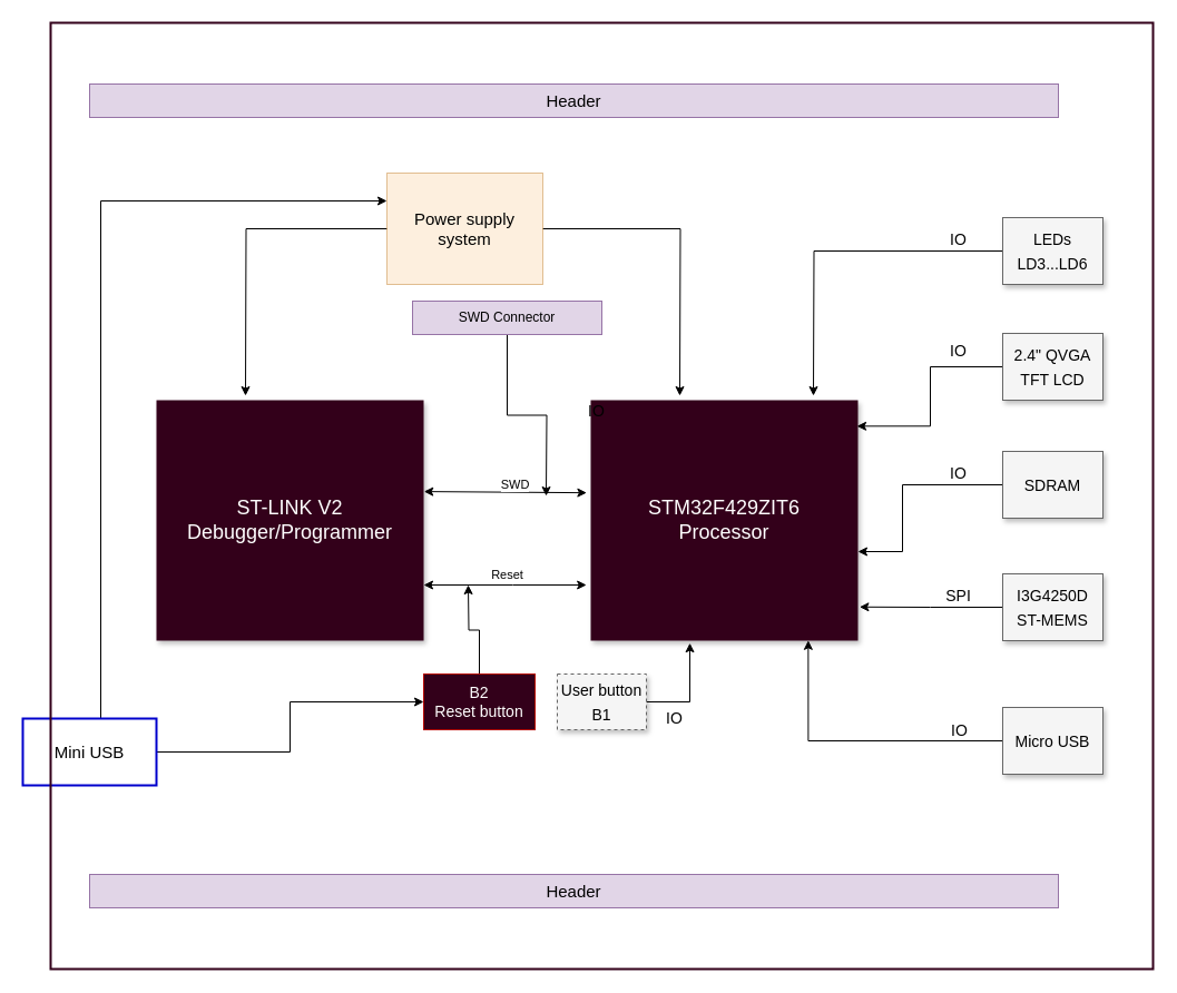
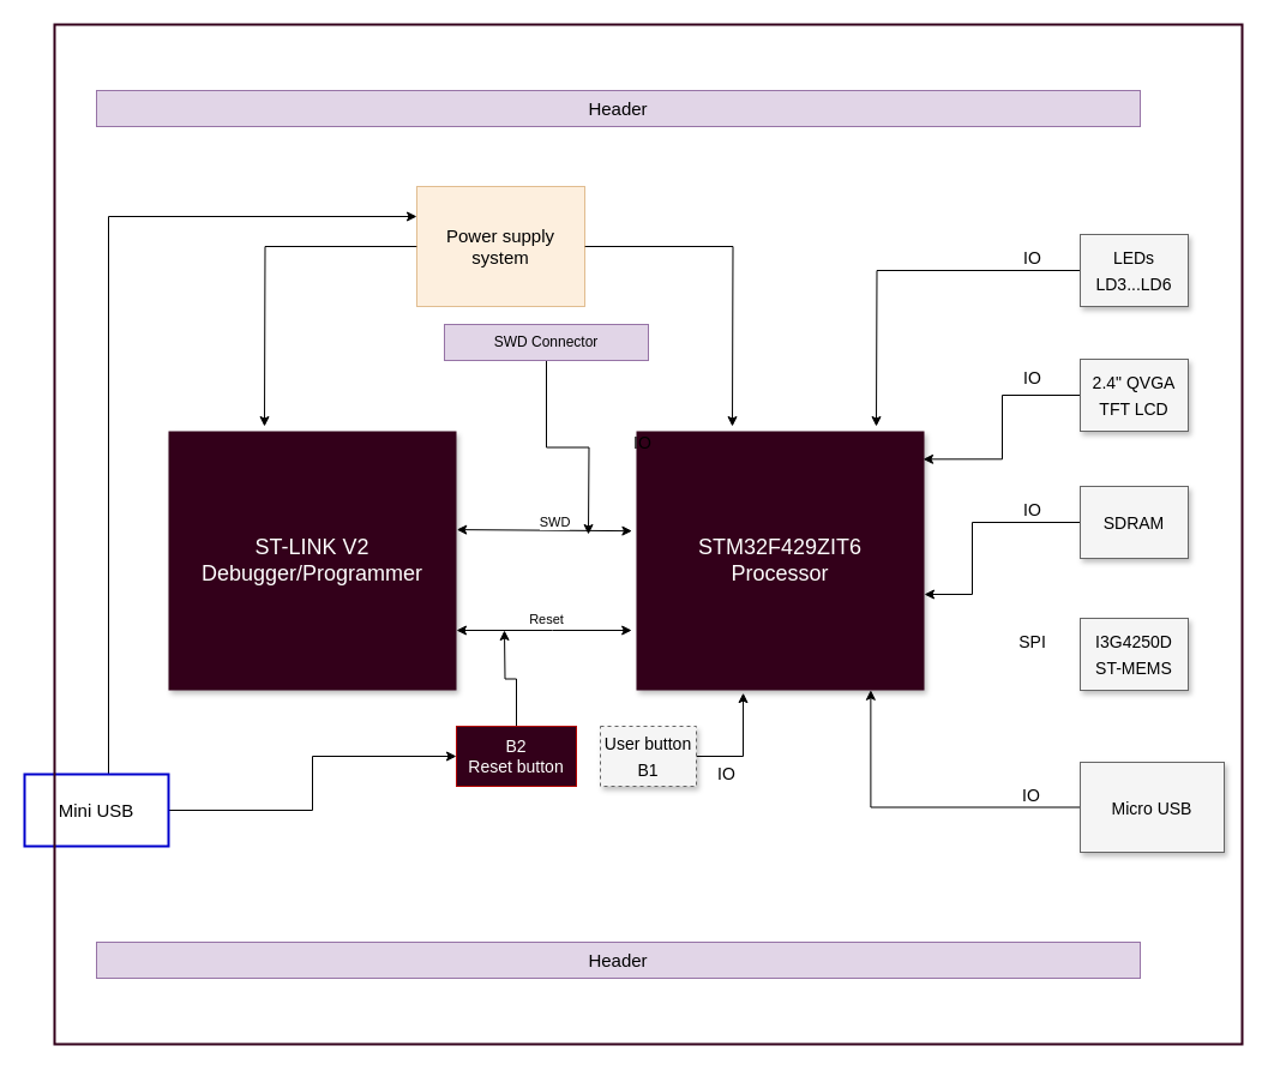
  <mxCell id="0" style=";html=1;" />
  <mxCell id="1" style=";html=1;" parent="0" />
  <mxCell id="2" value="&lt;font color=&quot;#ffffff&quot;&gt;STM32F429ZIT6 &lt;br&gt;Processor&lt;/font&gt;" style="whiteSpace=wrap;html=1;shadow=1;fontSize=18;fillColor=#33001A;strokeColor=none;" parent="1" vertex="1"><mxGeometry x="530" y="359" width="240" height="216" as="geometry" /></mxCell>
  <mxCell id="3" style="edgeStyle=orthogonalEdgeStyle;rounded=0;orthogonalLoop=1;jettySize=auto;html=1;fontSize=15;entryX=0.371;entryY=1.01;entryDx=0;entryDy=0;entryPerimeter=0;exitX=1;exitY=0.5;exitDx=0;exitDy=0;" edge="1" parent="1" source="4" target="2"><mxGeometry relative="1" as="geometry"><mxPoint x="620" y="585" as="targetPoint" /></mxGeometry></mxCell>
  <mxCell id="4" value="&lt;span style=&quot;font-size: 14px&quot;&gt;User button B1&lt;/span&gt;" style="whiteSpace=wrap;html=1;shadow=1;fontSize=18;fillColor=#f5f5f5;strokeColor=#666666;dashed=1;" parent="1" vertex="1"><mxGeometry x="500" y="605" width="80" height="50" as="geometry" /></mxCell>
  <mxCell id="5" value="&lt;font style=&quot;font-size: 14px&quot;&gt;IO&lt;/font&gt;" style="text;html=1;align=center;verticalAlign=middle;resizable=0;points=[];autosize=1;strokeColor=none;fillColor=none;" parent="1" vertex="1"><mxGeometry x="520" y="359" width="30" height="20" as="geometry" /></mxCell>
  <mxCell id="6" value="&lt;font style=&quot;font-size: 14px&quot;&gt;IO&lt;/font&gt;" style="text;html=1;align=center;verticalAlign=middle;resizable=0;points=[];autosize=1;strokeColor=none;fillColor=none;" parent="1" vertex="1"><mxGeometry x="845" y="205" width="30" height="20" as="geometry" /></mxCell>
  <mxCell id="7" value="&lt;font style=&quot;font-size: 14px&quot;&gt;IO&lt;/font&gt;" style="text;html=1;align=center;verticalAlign=middle;resizable=0;points=[];autosize=1;strokeColor=none;fillColor=none;" parent="1" vertex="1"><mxGeometry x="590" y="635" width="30" height="20" as="geometry" /></mxCell>
  <mxCell id="8" value="&lt;font style=&quot;font-size: 14px&quot;&gt;SPI&lt;/font&gt;" style="text;html=1;align=center;verticalAlign=middle;resizable=0;points=[];autosize=1;strokeColor=none;fillColor=none;" parent="1" vertex="1"><mxGeometry x="840" y="525" width="40" height="20" as="geometry" /></mxCell>
  <mxCell id="9" value="&lt;font color=&quot;#ffffff&quot;&gt;ST-LINK V2&lt;br&gt;Debugger/Programmer&lt;br&gt;&lt;/font&gt;" style="whiteSpace=wrap;html=1;shadow=1;fontSize=18;fillColor=#33001A;strokeColor=none;" parent="1" vertex="1"><mxGeometry x="140" y="359" width="240" height="216" as="geometry" /></mxCell>
  <mxCell id="10" value="" style="endArrow=classic;startArrow=classic;html=1;rounded=0;entryX=-0.015;entryY=0.385;entryDx=0;entryDy=0;entryPerimeter=0;exitX=1.001;exitY=0.38;exitDx=0;exitDy=0;exitPerimeter=0;" parent="1" source="9" target="2" edge="1"><mxGeometry width="50" height="50" relative="1" as="geometry"><mxPoint x="400" y="475" as="sourcePoint" /><mxPoint x="490" y="475" as="targetPoint" /></mxGeometry></mxCell>
  <mxCell id="11" value="SWD" style="edgeLabel;html=1;align=center;verticalAlign=middle;resizable=0;points=[];" parent="10" vertex="1" connectable="0"><mxGeometry x="0.553" y="1" relative="1" as="geometry"><mxPoint x="-32" y="-6" as="offset" /></mxGeometry></mxCell>
  <mxCell id="12" value="" style="endArrow=classic;startArrow=classic;html=1;rounded=0;exitX=1.001;exitY=0.542;exitDx=0;exitDy=0;entryX=-0.015;entryY=0.542;entryDx=0;entryDy=0;exitPerimeter=0;entryPerimeter=0;" parent="1" edge="1"><mxGeometry width="50" height="50" relative="1" as="geometry"><mxPoint x="380" y="525.002" as="sourcePoint" /><mxPoint x="526.16" y="525.002" as="targetPoint" /><Array as="points"><mxPoint x="460" y="525" /></Array></mxGeometry></mxCell>
  <mxCell id="13" value="Reset" style="edgeLabel;html=1;align=center;verticalAlign=middle;resizable=0;points=[];" parent="12" vertex="1" connectable="0"><mxGeometry x="0.553" y="1" relative="1" as="geometry"><mxPoint x="-39" y="-9" as="offset" /></mxGeometry></mxCell>
  <mxCell id="14" style="edgeStyle=orthogonalEdgeStyle;rounded=0;orthogonalLoop=1;jettySize=auto;html=1;" parent="1" source="15" edge="1"><mxGeometry relative="1" as="geometry"><mxPoint x="420" y="525" as="targetPoint" /></mxGeometry></mxCell>
  <mxCell id="15" value="&lt;font style=&quot;font-size: 14px&quot;&gt;B2&lt;br&gt;Reset button&lt;/font&gt;" style="rounded=0;whiteSpace=wrap;html=1;fillColor=#33001a;fontColor=#ffffff;strokeColor=#B20000;" parent="1" vertex="1"><mxGeometry x="380" y="605" width="100" height="50" as="geometry" /></mxCell>
  <mxCell id="16" style="edgeStyle=orthogonalEdgeStyle;rounded=0;orthogonalLoop=1;jettySize=auto;html=1;fontSize=15;" edge="1" parent="1" source="17"><mxGeometry relative="1" as="geometry"><mxPoint x="730" y="355" as="targetPoint" /></mxGeometry></mxCell>
  <mxCell id="17" value="&lt;span style=&quot;font-size: 14px&quot;&gt;LEDs&lt;br&gt;LD3...LD6&lt;br&gt;&lt;/span&gt;" style="whiteSpace=wrap;html=1;shadow=1;fontSize=18;fillColor=#f5f5f5;strokeColor=#666666;" parent="1" vertex="1"><mxGeometry x="900" y="195" width="90" height="60" as="geometry" /></mxCell>
  <mxCell id="18" style="edgeStyle=orthogonalEdgeStyle;rounded=0;orthogonalLoop=1;jettySize=auto;html=1;exitX=0;exitY=0.5;exitDx=0;exitDy=0;entryX=0.996;entryY=0.108;entryDx=0;entryDy=0;entryPerimeter=0;fontSize=15;" edge="1" parent="1" source="19" target="2"><mxGeometry relative="1" as="geometry" /></mxCell>
  <mxCell id="19" value="&lt;div&gt;&lt;span style=&quot;font-size: 14px&quot;&gt;2.4&quot; QVGA&lt;/span&gt;&lt;/div&gt;&lt;div&gt;&lt;span style=&quot;font-size: 14px&quot;&gt;TFT LCD&lt;/span&gt;&lt;/div&gt;" style="whiteSpace=wrap;html=1;shadow=1;fontSize=18;fillColor=#f5f5f5;strokeColor=#666666;" parent="1" vertex="1"><mxGeometry x="900" y="299" width="90" height="60" as="geometry" /></mxCell>
  <mxCell id="20" style="edgeStyle=orthogonalEdgeStyle;rounded=0;orthogonalLoop=1;jettySize=auto;html=1;fontSize=15;exitX=0;exitY=0.5;exitDx=0;exitDy=0;" edge="1" parent="1" source="21"><mxGeometry relative="1" as="geometry"><mxPoint x="770" y="495" as="targetPoint" /><Array as="points"><mxPoint x="810" y="435" /><mxPoint x="810" y="495" /></Array></mxGeometry></mxCell>
  <mxCell id="21" value="&lt;span style=&quot;font-size: 14px&quot;&gt;SDRAM&lt;/span&gt;" style="whiteSpace=wrap;html=1;shadow=1;fontSize=18;fillColor=#f5f5f5;strokeColor=#666666;" parent="1" vertex="1"><mxGeometry x="900" y="405" width="90" height="60" as="geometry" /></mxCell>
- <mxCell id="22" style="edgeStyle=orthogonalEdgeStyle;rounded=0;orthogonalLoop=1;jettySize=auto;html=1;entryX=1.006;entryY=0.86;entryDx=0;entryDy=0;entryPerimeter=0;fontSize=15;" edge="1" parent="1" source="23" target="2"><mxGeometry relative="1" as="geometry" /></mxCell>
  <mxCell id="23" value="&lt;span style=&quot;font-size: 14px&quot;&gt;I3G4250D&lt;br&gt;ST-MEMS&lt;br&gt;&lt;/span&gt;" style="whiteSpace=wrap;html=1;shadow=1;fontSize=18;fillColor=#f5f5f5;strokeColor=#666666;" parent="1" vertex="1"><mxGeometry x="900" y="515" width="90" height="60" as="geometry" /></mxCell>
  <mxCell id="24" value="&lt;font style=&quot;font-size: 15px&quot;&gt;Header&lt;/font&gt;" style="rounded=0;whiteSpace=wrap;html=1;fillColor=#e1d5e7;strokeColor=#9673a6;" vertex="1" parent="1"><mxGeometry x="80" y="785" width="870" height="30" as="geometry" /></mxCell>
  <mxCell id="25" value="&lt;font style=&quot;font-size: 15px&quot;&gt;Header&lt;/font&gt;" style="rounded=0;whiteSpace=wrap;html=1;fillColor=#e1d5e7;strokeColor=#9673a6;" vertex="1" parent="1"><mxGeometry x="80" y="75" width="870" height="30" as="geometry" /></mxCell>
  <mxCell id="26" style="edgeStyle=orthogonalEdgeStyle;rounded=0;orthogonalLoop=1;jettySize=auto;html=1;fontSize=15;exitX=1;exitY=0.5;exitDx=0;exitDy=0;" edge="1" parent="1" source="28" target="15"><mxGeometry relative="1" as="geometry" /></mxCell>
  <mxCell id="27" style="edgeStyle=orthogonalEdgeStyle;rounded=0;orthogonalLoop=1;jettySize=auto;html=1;entryX=0;entryY=0.25;entryDx=0;entryDy=0;fontSize=15;" edge="1" parent="1" source="28" target="39"><mxGeometry relative="1" as="geometry"><Array as="points"><mxPoint x="90" y="180" /></Array></mxGeometry></mxCell>
  <mxCell id="28" value="&lt;font style=&quot;font-size: 15px&quot;&gt;Mini USB&lt;/font&gt;" style="rounded=0;whiteSpace=wrap;html=1;strokeColor=#0000CC;strokeWidth=2;" vertex="1" parent="1"><mxGeometry x="20" y="645" width="120" height="60" as="geometry" /></mxCell>
  <mxCell id="29" style="edgeStyle=orthogonalEdgeStyle;rounded=0;orthogonalLoop=1;jettySize=auto;html=1;fontSize=15;" edge="1" parent="1" source="30"><mxGeometry relative="1" as="geometry"><mxPoint x="490" y="445" as="targetPoint" /></mxGeometry></mxCell>
  <mxCell id="30" value="SWD Connector" style="rounded=0;whiteSpace=wrap;html=1;fillColor=#e1d5e7;strokeColor=#9673a6;" vertex="1" parent="1"><mxGeometry x="370" y="270" width="170" height="30" as="geometry" /></mxCell>
  <mxCell id="31" value="&lt;font style=&quot;font-size: 14px&quot;&gt;IO&lt;/font&gt;" style="text;html=1;align=center;verticalAlign=middle;resizable=0;points=[];autosize=1;strokeColor=none;fillColor=none;" vertex="1" parent="1"><mxGeometry x="845" y="415" width="30" height="20" as="geometry" /></mxCell>
  <mxCell id="32" value="&lt;font style=&quot;font-size: 14px&quot;&gt;IO&lt;/font&gt;" style="text;html=1;align=center;verticalAlign=middle;resizable=0;points=[];autosize=1;strokeColor=none;fillColor=none;" vertex="1" parent="1"><mxGeometry x="845" y="305" width="30" height="20" as="geometry" /></mxCell>
  <mxCell id="33" style="edgeStyle=orthogonalEdgeStyle;rounded=0;orthogonalLoop=1;jettySize=auto;html=1;entryX=0.814;entryY=0.999;entryDx=0;entryDy=0;entryPerimeter=0;fontSize=15;" edge="1" parent="1" source="35" target="2"><mxGeometry relative="1" as="geometry" /></mxCell>
  <mxCell id="34" value="IO" style="edgeLabel;html=1;align=center;verticalAlign=middle;resizable=0;points=[];fontSize=14;" vertex="1" connectable="0" parent="33"><mxGeometry x="-0.568" y="-2" relative="1" as="geometry"><mxPoint x="17" y="-8" as="offset" /></mxGeometry></mxCell>
- <mxCell id="35" value="&lt;span style=&quot;font-size: 14px&quot;&gt;Micro USB&lt;/span&gt;" style="whiteSpace=wrap;html=1;shadow=1;fontSize=18;fillColor=#f5f5f5;strokeColor=#666666;" vertex="1" parent="1"><mxGeometry x="900" y="635" width="90" height="60" as="geometry" /></mxCell>
+ <mxCell id="35" value="&lt;span style=&quot;font-size: 14px&quot;&gt;Micro USB&lt;/span&gt;" style="whiteSpace=wrap;html=1;shadow=1;fontSize=18;fillColor=#f5f5f5;strokeColor=#666666;" vertex="1" parent="1"><mxGeometry x="900" y="635" width="120" height="75" as="geometry" /></mxCell>
  <mxCell id="36" value="" style="rounded=0;whiteSpace=wrap;html=1;fontSize=14;fontColor=#FFFFFF;strokeColor=#33001A;fillColor=none;strokeWidth=2;" vertex="1" parent="1"><mxGeometry x="45" y="20" width="990" height="850" as="geometry" /></mxCell>
  <mxCell id="37" style="edgeStyle=orthogonalEdgeStyle;rounded=0;orthogonalLoop=1;jettySize=auto;html=1;fontSize=15;" edge="1" parent="1" source="39"><mxGeometry relative="1" as="geometry"><mxPoint x="220" y="355" as="targetPoint" /></mxGeometry></mxCell>
  <mxCell id="38" style="edgeStyle=orthogonalEdgeStyle;rounded=0;orthogonalLoop=1;jettySize=auto;html=1;fontSize=15;" edge="1" parent="1" source="39"><mxGeometry relative="1" as="geometry"><mxPoint x="610" y="355" as="targetPoint" /></mxGeometry></mxCell>
  <mxCell id="39" value="&lt;font style=&quot;font-size: 15px&quot;&gt;Power supply&lt;br&gt;system&lt;/font&gt;" style="rounded=0;whiteSpace=wrap;html=1;fillColor=#fad7ac;strokeColor=#b46504;gradientColor=none;opacity=40;" vertex="1" parent="1"><mxGeometry x="347" y="155" width="140" height="100" as="geometry" /></mxCell>
